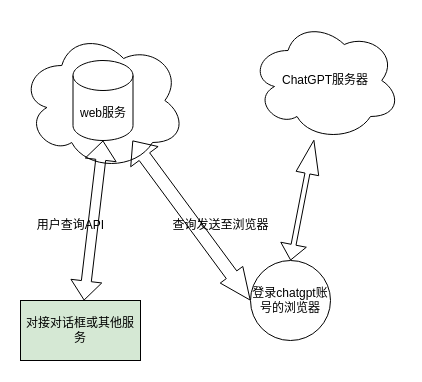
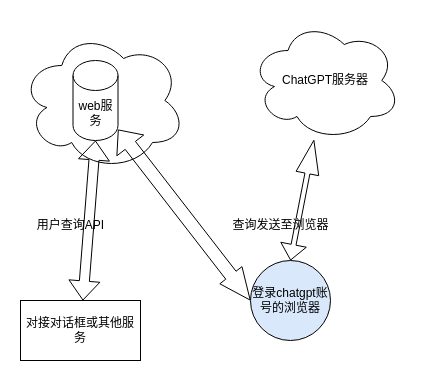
  <mxCell id="0" />
  <mxCell id="1" parent="0" />
  <mxCell id="2" value="" style="ellipse;shape=cloud;whiteSpace=wrap;html=1;" vertex="1" parent="1"><mxGeometry x="20" y="30" width="165" height="140" as="geometry" /></mxCell>
  <mxCell id="3" value="" style="shape=flexArrow;endArrow=classic;startArrow=classic;html=1;rounded=0;width=13;startSize=6.19;endSize=10.16;endWidth=14;entryX=0;entryY=0.5;entryDx=0;entryDy=0;" edge="1" parent="1" source="4" target="11"><mxGeometry width="100" height="100" relative="1" as="geometry"><mxPoint x="400" y="380" as="sourcePoint" /><mxPoint x="120" y="510" as="targetPoint" /><Array as="points" /></mxGeometry></mxCell>
- <mxCell id="4" value="web服务" style="shape=cylinder3;whiteSpace=wrap;html=1;boundedLbl=1;backgroundOutline=1;size=15;" vertex="1" parent="1"><mxGeometry x="72.5" y="60" width="60" height="80" as="geometry" /></mxCell>
- <mxCell id="5" value="对接对话框或其他服务" style="rounded=0;whiteSpace=wrap;html=1;fillColor=#d5e8d4;" vertex="1" parent="1"><mxGeometry x="20" y="300" width="120" height="60" as="geometry" /></mxCell>
+ <mxCell id="4" value="web服务" style="shape=cylinder3;whiteSpace=wrap;html=1;boundedLbl=1;backgroundOutline=1;size=15;" vertex="1" parent="1"><mxGeometry x="72.5" y="60" width="45" height="80" as="geometry" /></mxCell>
+ <mxCell id="5" value="对接对话框或其他服务" style="rounded=0;whiteSpace=wrap;html=1;" vertex="1" parent="1"><mxGeometry x="20" y="300" width="120" height="60" as="geometry" /></mxCell>
  <mxCell id="6" value="" style="shape=flexArrow;endArrow=classic;startArrow=classic;html=1;rounded=0;entryX=0.5;entryY=1;entryDx=0;entryDy=0;entryPerimeter=0;" edge="1" parent="1" source="5" target="4"><mxGeometry width="100" height="100" relative="1" as="geometry"><mxPoint x="180" y="460" as="sourcePoint" /><mxPoint x="321.421" y="360" as="targetPoint" /></mxGeometry></mxCell>
  <mxCell id="7" value="用户查询API" style="text;html=1;align=center;verticalAlign=middle;resizable=0;points=[];autosize=1;strokeColor=none;fillColor=none;" vertex="1" parent="1"><mxGeometry x="25" y="210" width="90" height="30" as="geometry" /></mxCell>
- <mxCell id="8" value="查询发送至浏览器" style="text;html=1;align=center;verticalAlign=middle;resizable=0;points=[];autosize=1;strokeColor=none;fillColor=none;" vertex="1" parent="1"><mxGeometry x="160" y="210" width="120" height="30" as="geometry" /></mxCell>
+ <mxCell id="8" value="查询发送至浏览器" style="text;html=1;align=center;verticalAlign=middle;resizable=0;points=[];autosize=1;strokeColor=none;fillColor=none;" vertex="1" parent="1"><mxGeometry x="220" y="210" width="120" height="30" as="geometry" /></mxCell>
  <mxCell id="9" value="ChatGPT服务器" style="ellipse;shape=cloud;whiteSpace=wrap;html=1;" vertex="1" parent="1"><mxGeometry x="250" y="20" width="150" height="120" as="geometry" /></mxCell>
  <mxCell id="10" value="" style="shape=flexArrow;endArrow=classic;startArrow=classic;html=1;rounded=0;exitX=0.5;exitY=0;exitDx=0;exitDy=0;width=5;endSize=10.95;startSize=4.85;endWidth=17;" edge="1" parent="1" source="11" target="9"><mxGeometry width="100" height="100" relative="1" as="geometry"><mxPoint x="179.64" y="533.4" as="sourcePoint" /><mxPoint x="750" y="240" as="targetPoint" /><Array as="points" /></mxGeometry></mxCell>
- <mxCell id="11" value="登录chatgpt账号的浏览器" style="ellipse;whiteSpace=wrap;html=1;aspect=fixed;" vertex="1" parent="1"><mxGeometry x="250" y="260" width="80" height="80" as="geometry" /></mxCell>
+ <mxCell id="11" value="登录chatgpt账号的浏览器" style="ellipse;whiteSpace=wrap;html=1;aspect=fixed;fillColor=#dae8fc;" vertex="1" parent="1"><mxGeometry x="250" y="260" width="80" height="80" as="geometry" /></mxCell>
